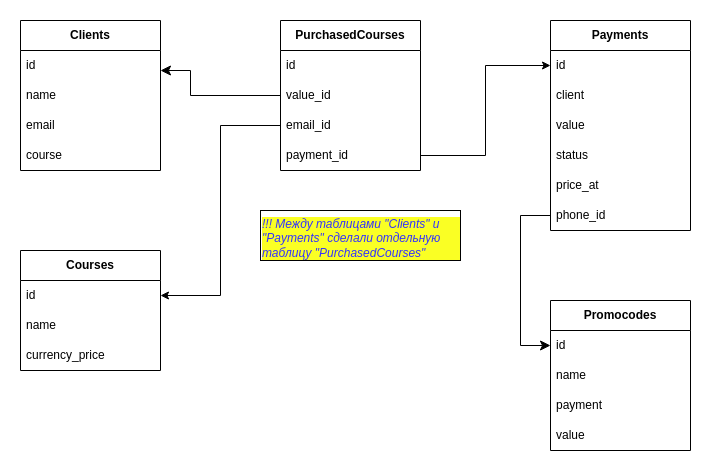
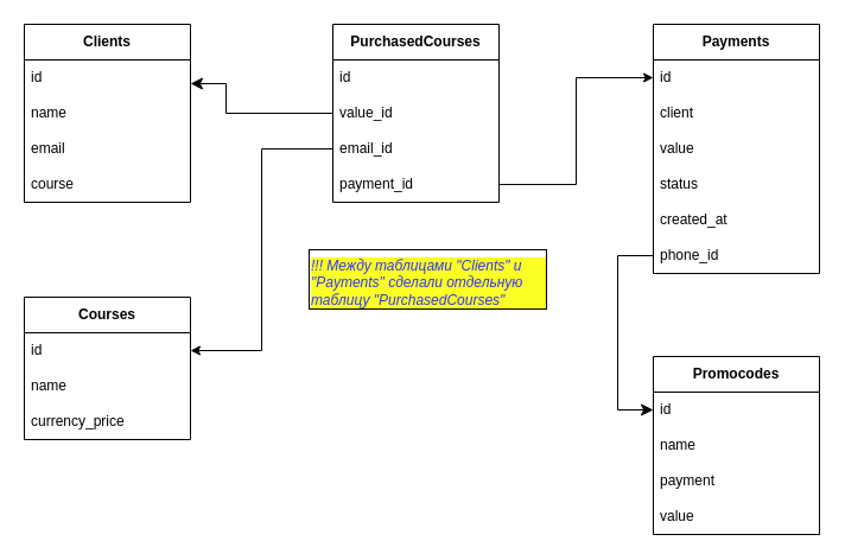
  <mxCell id="0" />
  <mxCell id="1" parent="0" />
  <mxCell id="2" value="Clients" style="swimlane;fontStyle=1;childLayout=stackLayout;horizontal=1;startSize=30;horizontalStack=0;resizeParent=1;resizeParentMax=0;resizeLast=0;collapsible=1;marginBottom=0;whiteSpace=wrap;html=1;" vertex="1" parent="1"><mxGeometry x="20" y="20" width="140" height="150" as="geometry" /></mxCell>
  <mxCell id="3" value="id" style="text;strokeColor=none;fillColor=none;align=left;verticalAlign=middle;spacingLeft=4;spacingRight=4;overflow=hidden;points=[[0,0.5],[1,0.5]];portConstraint=eastwest;rotatable=0;whiteSpace=wrap;html=1;" vertex="1" parent="2"><mxGeometry y="30" width="140" height="30" as="geometry" /></mxCell>
  <mxCell id="4" value="name" style="text;strokeColor=none;fillColor=none;align=left;verticalAlign=middle;spacingLeft=4;spacingRight=4;overflow=hidden;points=[[0,0.5],[1,0.5]];portConstraint=eastwest;rotatable=0;whiteSpace=wrap;html=1;" vertex="1" parent="2"><mxGeometry y="60" width="140" height="30" as="geometry" /></mxCell>
  <mxCell id="5" value="email" style="text;strokeColor=none;fillColor=none;align=left;verticalAlign=middle;spacingLeft=4;spacingRight=4;overflow=hidden;points=[[0,0.5],[1,0.5]];portConstraint=eastwest;rotatable=0;whiteSpace=wrap;html=1;" vertex="1" parent="2"><mxGeometry y="90" width="140" height="30" as="geometry" /></mxCell>
  <mxCell id="6" value="course" style="text;strokeColor=none;fillColor=none;align=left;verticalAlign=middle;spacingLeft=4;spacingRight=4;overflow=hidden;points=[[0,0.5],[1,0.5]];portConstraint=eastwest;rotatable=0;whiteSpace=wrap;html=1;" vertex="1" parent="2"><mxGeometry y="120" width="140" height="30" as="geometry" /></mxCell>
  <mxCell id="7" value="Courses" style="swimlane;fontStyle=1;childLayout=stackLayout;horizontal=1;startSize=30;horizontalStack=0;resizeParent=1;resizeParentMax=0;resizeLast=0;collapsible=1;marginBottom=0;whiteSpace=wrap;html=1;" vertex="1" parent="1"><mxGeometry x="20" y="250" width="140" height="120" as="geometry" /></mxCell>
  <mxCell id="8" value="id" style="text;strokeColor=none;fillColor=none;align=left;verticalAlign=middle;spacingLeft=4;spacingRight=4;overflow=hidden;points=[[0,0.5],[1,0.5]];portConstraint=eastwest;rotatable=0;whiteSpace=wrap;html=1;" vertex="1" parent="7"><mxGeometry y="30" width="140" height="30" as="geometry" /></mxCell>
  <mxCell id="9" value="name" style="text;strokeColor=none;fillColor=none;align=left;verticalAlign=middle;spacingLeft=4;spacingRight=4;overflow=hidden;points=[[0,0.5],[1,0.5]];portConstraint=eastwest;rotatable=0;whiteSpace=wrap;html=1;" vertex="1" parent="7"><mxGeometry y="60" width="140" height="30" as="geometry" /></mxCell>
  <mxCell id="10" value="currency_price" style="text;strokeColor=none;fillColor=none;align=left;verticalAlign=middle;spacingLeft=4;spacingRight=4;overflow=hidden;points=[[0,0.5],[1,0.5]];portConstraint=eastwest;rotatable=0;whiteSpace=wrap;html=1;" vertex="1" parent="7"><mxGeometry y="90" width="140" height="30" as="geometry" /></mxCell>
  <mxCell id="11" value="Payments" style="swimlane;fontStyle=1;childLayout=stackLayout;horizontal=1;startSize=30;horizontalStack=0;resizeParent=1;resizeParentMax=0;resizeLast=0;collapsible=1;marginBottom=0;whiteSpace=wrap;html=1;" vertex="1" parent="1"><mxGeometry x="550" y="20" width="140" height="210" as="geometry" /></mxCell>
  <mxCell id="12" value="id" style="text;strokeColor=none;fillColor=none;align=left;verticalAlign=middle;spacingLeft=4;spacingRight=4;overflow=hidden;points=[[0,0.5],[1,0.5]];portConstraint=eastwest;rotatable=0;whiteSpace=wrap;html=1;" vertex="1" parent="11"><mxGeometry y="30" width="140" height="30" as="geometry" /></mxCell>
  <mxCell id="13" value="client" style="text;strokeColor=none;fillColor=none;align=left;verticalAlign=middle;spacingLeft=4;spacingRight=4;overflow=hidden;points=[[0,0.5],[1,0.5]];portConstraint=eastwest;rotatable=0;whiteSpace=wrap;html=1;" vertex="1" parent="11"><mxGeometry y="60" width="140" height="30" as="geometry" /></mxCell>
  <mxCell id="14" value="value" style="text;strokeColor=none;fillColor=none;align=left;verticalAlign=middle;spacingLeft=4;spacingRight=4;overflow=hidden;points=[[0,0.5],[1,0.5]];portConstraint=eastwest;rotatable=0;whiteSpace=wrap;html=1;" vertex="1" parent="11"><mxGeometry y="90" width="140" height="30" as="geometry" /></mxCell>
  <mxCell id="15" value="status" style="text;strokeColor=none;fillColor=none;align=left;verticalAlign=middle;spacingLeft=4;spacingRight=4;overflow=hidden;points=[[0,0.5],[1,0.5]];portConstraint=eastwest;rotatable=0;whiteSpace=wrap;html=1;" vertex="1" parent="11"><mxGeometry y="120" width="140" height="30" as="geometry" /></mxCell>
- <mxCell id="16" value="price_at" style="text;strokeColor=none;fillColor=none;align=left;verticalAlign=middle;spacingLeft=4;spacingRight=4;overflow=hidden;points=[[0,0.5],[1,0.5]];portConstraint=eastwest;rotatable=0;whiteSpace=wrap;html=1;" vertex="1" parent="11"><mxGeometry y="150" width="140" height="30" as="geometry" /></mxCell>
+ <mxCell id="16" value="created_at" style="text;strokeColor=none;fillColor=none;align=left;verticalAlign=middle;spacingLeft=4;spacingRight=4;overflow=hidden;points=[[0,0.5],[1,0.5]];portConstraint=eastwest;rotatable=0;whiteSpace=wrap;html=1;" vertex="1" parent="11"><mxGeometry y="150" width="140" height="30" as="geometry" /></mxCell>
  <mxCell id="17" value="phone_id" style="text;strokeColor=none;fillColor=none;align=left;verticalAlign=middle;spacingLeft=4;spacingRight=4;overflow=hidden;points=[[0,0.5],[1,0.5]];portConstraint=eastwest;rotatable=0;whiteSpace=wrap;html=1;" vertex="1" parent="11"><mxGeometry y="180" width="140" height="30" as="geometry" /></mxCell>
  <mxCell id="18" value="Promocodes" style="swimlane;fontStyle=1;childLayout=stackLayout;horizontal=1;startSize=30;horizontalStack=0;resizeParent=1;resizeParentMax=0;resizeLast=0;collapsible=1;marginBottom=0;whiteSpace=wrap;html=1;" vertex="1" parent="1"><mxGeometry x="550" y="300" width="140" height="150" as="geometry" /></mxCell>
  <mxCell id="19" value="id" style="text;strokeColor=none;fillColor=none;align=left;verticalAlign=middle;spacingLeft=4;spacingRight=4;overflow=hidden;points=[[0,0.5],[1,0.5]];portConstraint=eastwest;rotatable=0;whiteSpace=wrap;html=1;" vertex="1" parent="18"><mxGeometry y="30" width="140" height="30" as="geometry" /></mxCell>
  <mxCell id="20" value="name" style="text;strokeColor=none;fillColor=none;align=left;verticalAlign=middle;spacingLeft=4;spacingRight=4;overflow=hidden;points=[[0,0.5],[1,0.5]];portConstraint=eastwest;rotatable=0;whiteSpace=wrap;html=1;" vertex="1" parent="18"><mxGeometry y="60" width="140" height="30" as="geometry" /></mxCell>
  <mxCell id="21" value="payment" style="text;strokeColor=none;fillColor=none;align=left;verticalAlign=middle;spacingLeft=4;spacingRight=4;overflow=hidden;points=[[0,0.5],[1,0.5]];portConstraint=eastwest;rotatable=0;whiteSpace=wrap;html=1;" vertex="1" parent="18"><mxGeometry y="90" width="140" height="30" as="geometry" /></mxCell>
  <mxCell id="22" value="value" style="text;strokeColor=none;fillColor=none;align=left;verticalAlign=middle;spacingLeft=4;spacingRight=4;overflow=hidden;points=[[0,0.5],[1,0.5]];portConstraint=eastwest;rotatable=0;whiteSpace=wrap;html=1;" vertex="1" parent="18"><mxGeometry y="120" width="140" height="30" as="geometry" /></mxCell>
  <mxCell id="23" value="" style="edgeStyle=elbowEdgeStyle;elbow=horizontal;endArrow=classic;html=1;curved=0;rounded=0;endSize=8;startSize=8;entryX=1;entryY=0.5;entryDx=0;entryDy=0;exitX=0;exitY=0.5;exitDx=0;exitDy=0;" edge="1" parent="1" source="26"><mxGeometry width="50" height="50" relative="1" as="geometry"><mxPoint x="270" y="100" as="sourcePoint" /><mxPoint x="160" y="70" as="targetPoint" /><Array as="points"><mxPoint x="190" y="220" /></Array></mxGeometry></mxCell>
  <mxCell id="24" value="PurchasedCourses" style="swimlane;fontStyle=1;childLayout=stackLayout;horizontal=1;startSize=30;horizontalStack=0;resizeParent=1;resizeParentMax=0;resizeLast=0;collapsible=1;marginBottom=0;whiteSpace=wrap;html=1;" vertex="1" parent="1"><mxGeometry x="280" y="20" width="140" height="150" as="geometry" /></mxCell>
  <mxCell id="25" value="id" style="text;strokeColor=none;fillColor=none;align=left;verticalAlign=middle;spacingLeft=4;spacingRight=4;overflow=hidden;points=[[0,0.5],[1,0.5]];portConstraint=eastwest;rotatable=0;whiteSpace=wrap;html=1;" vertex="1" parent="24"><mxGeometry y="30" width="140" height="30" as="geometry" /></mxCell>
  <mxCell id="26" value="value_id" style="text;strokeColor=none;fillColor=none;align=left;verticalAlign=middle;spacingLeft=4;spacingRight=4;overflow=hidden;points=[[0,0.5],[1,0.5]];portConstraint=eastwest;rotatable=0;whiteSpace=wrap;html=1;" vertex="1" parent="24"><mxGeometry y="60" width="140" height="30" as="geometry" /></mxCell>
  <mxCell id="27" value="email_id" style="text;strokeColor=none;fillColor=none;align=left;verticalAlign=middle;spacingLeft=4;spacingRight=4;overflow=hidden;points=[[0,0.5],[1,0.5]];portConstraint=eastwest;rotatable=0;whiteSpace=wrap;html=1;" vertex="1" parent="24"><mxGeometry y="90" width="140" height="30" as="geometry" /></mxCell>
  <mxCell id="28" value="payment_id" style="text;strokeColor=none;fillColor=none;align=left;verticalAlign=middle;spacingLeft=4;spacingRight=4;overflow=hidden;points=[[0,0.5],[1,0.5]];portConstraint=eastwest;rotatable=0;whiteSpace=wrap;html=1;" vertex="1" parent="24"><mxGeometry y="120" width="140" height="30" as="geometry" /></mxCell>
  <mxCell id="29" value="" style="edgeStyle=elbowEdgeStyle;elbow=horizontal;endArrow=classic;html=1;curved=0;rounded=0;endSize=8;startSize=8;exitX=0;exitY=0.5;exitDx=0;exitDy=0;entryX=0;entryY=0.5;entryDx=0;entryDy=0;" edge="1" parent="1" source="17" target="19"><mxGeometry width="50" height="50" relative="1" as="geometry"><mxPoint x="560" y="340" as="sourcePoint" /><mxPoint x="610" y="290" as="targetPoint" /><Array as="points"><mxPoint x="520" y="250" /></Array></mxGeometry></mxCell>
  <mxCell id="30" style="edgeStyle=orthogonalEdgeStyle;rounded=0;orthogonalLoop=1;jettySize=auto;html=1;exitX=1;exitY=0.5;exitDx=0;exitDy=0;entryX=0;entryY=0.5;entryDx=0;entryDy=0;" edge="1" parent="1" source="28" target="12"><mxGeometry relative="1" as="geometry"><mxPoint x="490" y="60" as="targetPoint" /></mxGeometry></mxCell>
  <mxCell id="31" style="edgeStyle=orthogonalEdgeStyle;rounded=0;orthogonalLoop=1;jettySize=auto;html=1;exitX=0;exitY=0.5;exitDx=0;exitDy=0;entryX=1;entryY=0.5;entryDx=0;entryDy=0;" edge="1" parent="1" source="27" target="8"><mxGeometry relative="1" as="geometry" /></mxCell>
  <mxCell id="32" value="!!! Между таблицами &quot;Clients&quot; и &quot;Payments&quot; сделали отдельную таблицу &quot;PurchasedCourses&quot;" style="whiteSpace=wrap;html=1;align=left;verticalAlign=top;labelBorderColor=none;fontColor=#3333FF;labelBackgroundColor=#FAFF24;fontStyle=2" vertex="1" parent="1"><mxGeometry x="260" y="210" width="200" height="50" as="geometry" /></mxCell>
